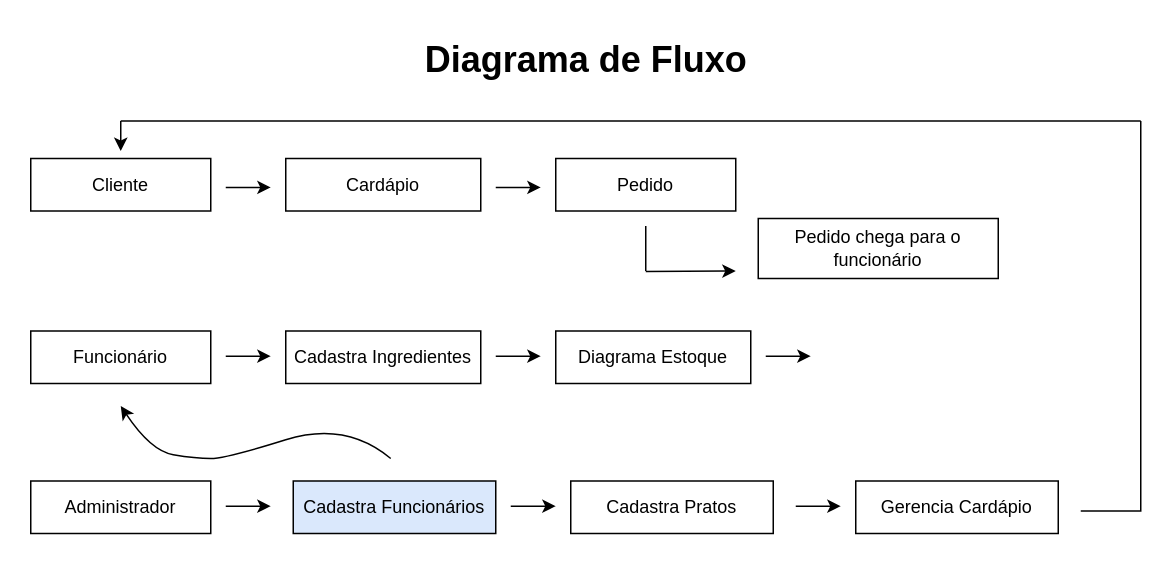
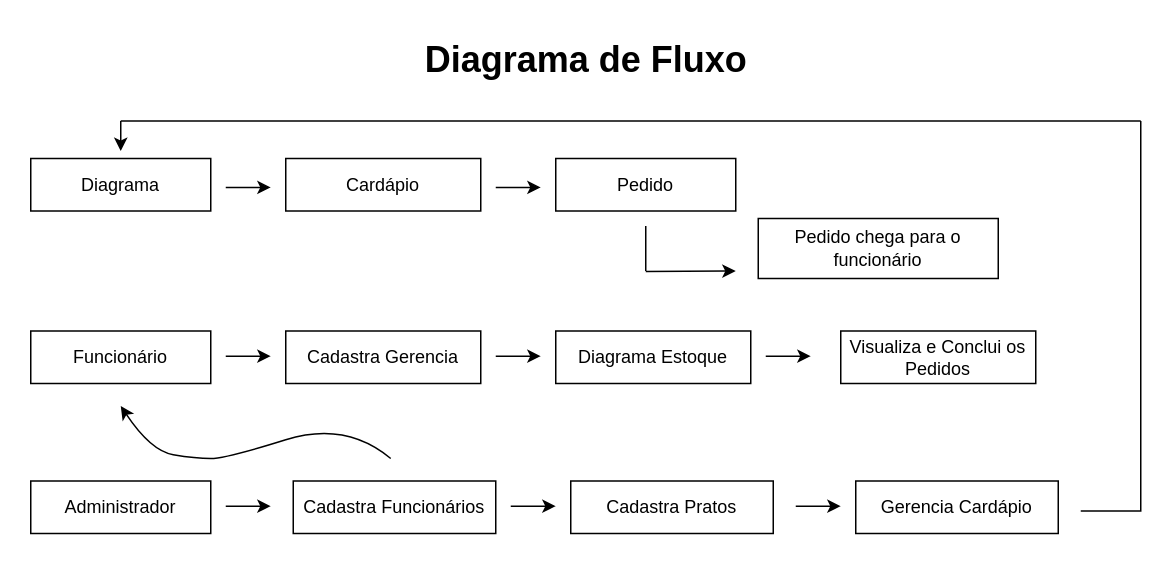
  <mxCell id="0" />
  <mxCell id="1" parent="0" />
  <mxCell id="2" value="&lt;b&gt;&lt;font style=&quot;font-size: 24px;&quot;&gt;Diagrama de Fluxo&lt;/font&gt;&lt;/b&gt;" style="text;html=1;align=center;verticalAlign=middle;resizable=0;points=[];autosize=1;strokeColor=none;fillColor=none;" vertex="1" parent="1"><mxGeometry x="270" y="20" width="240" height="40" as="geometry" /></mxCell>
  <mxCell id="3" value="" style="endArrow=classic;html=1;rounded=0;" edge="1" parent="1"><mxGeometry width="50" height="50" relative="1" as="geometry"><mxPoint x="150" y="124.29" as="sourcePoint" /><mxPoint x="180" y="124.29" as="targetPoint" /></mxGeometry></mxCell>
  <mxCell id="4" value="" style="endArrow=classic;html=1;rounded=0;" edge="1" parent="1"><mxGeometry width="50" height="50" relative="1" as="geometry"><mxPoint x="430" y="180.29" as="sourcePoint" /><mxPoint x="490" y="180" as="targetPoint" /></mxGeometry></mxCell>
- <mxCell id="5" value="Cliente" style="rounded=0;whiteSpace=wrap;html=1;" vertex="1" parent="1"><mxGeometry x="20" y="105" width="120" height="35" as="geometry" /></mxCell>
+ <mxCell id="5" value="Diagrama" style="rounded=0;whiteSpace=wrap;html=1;" vertex="1" parent="1"><mxGeometry x="20" y="105" width="120" height="35" as="geometry" /></mxCell>
  <mxCell id="6" value="Cardápio" style="rounded=0;whiteSpace=wrap;html=1;" vertex="1" parent="1"><mxGeometry x="190" y="105" width="130" height="35" as="geometry" /></mxCell>
  <mxCell id="7" value="" style="endArrow=classic;html=1;rounded=0;" edge="1" parent="1"><mxGeometry width="50" height="50" relative="1" as="geometry"><mxPoint x="330" y="124.29" as="sourcePoint" /><mxPoint x="360" y="124.29" as="targetPoint" /></mxGeometry></mxCell>
  <mxCell id="8" value="Pedido" style="rounded=0;whiteSpace=wrap;html=1;" vertex="1" parent="1"><mxGeometry x="370" y="105" width="120" height="35" as="geometry" /></mxCell>
  <mxCell id="9" value="" style="endArrow=none;html=1;rounded=0;" edge="1" parent="1"><mxGeometry width="50" height="50" relative="1" as="geometry"><mxPoint x="430" y="180" as="sourcePoint" /><mxPoint x="430" y="150" as="targetPoint" /></mxGeometry></mxCell>
  <mxCell id="10" value="Pedido chega para o funcionário" style="rounded=0;whiteSpace=wrap;html=1;" vertex="1" parent="1"><mxGeometry x="505" y="145" width="160" height="40" as="geometry" /></mxCell>
  <mxCell id="11" value="Funcionário" style="rounded=0;whiteSpace=wrap;html=1;" vertex="1" parent="1"><mxGeometry x="20" y="220" width="120" height="35" as="geometry" /></mxCell>
  <mxCell id="12" value="" style="endArrow=classic;html=1;rounded=0;" edge="1" parent="1"><mxGeometry width="50" height="50" relative="1" as="geometry"><mxPoint x="150" y="236.79" as="sourcePoint" /><mxPoint x="180" y="236.79" as="targetPoint" /></mxGeometry></mxCell>
- <mxCell id="13" value="Cadastra Ingredientes" style="rounded=0;whiteSpace=wrap;html=1;" vertex="1" parent="1"><mxGeometry x="190" y="220" width="130" height="35" as="geometry" /></mxCell>
+ <mxCell id="13" value="Cadastra Gerencia" style="rounded=0;whiteSpace=wrap;html=1;" vertex="1" parent="1"><mxGeometry x="190" y="220" width="130" height="35" as="geometry" /></mxCell>
  <mxCell id="14" style="edgeStyle=orthogonalEdgeStyle;rounded=0;orthogonalLoop=1;jettySize=auto;html=1;exitX=0.5;exitY=1;exitDx=0;exitDy=0;" edge="1" parent="1" source="13" target="13"><mxGeometry relative="1" as="geometry" /></mxCell>
  <mxCell id="15" value="Diagrama Estoque" style="rounded=0;whiteSpace=wrap;html=1;" vertex="1" parent="1"><mxGeometry x="370" y="220" width="130" height="35" as="geometry" /></mxCell>
  <mxCell id="16" value="" style="endArrow=classic;html=1;rounded=0;" edge="1" parent="1"><mxGeometry width="50" height="50" relative="1" as="geometry"><mxPoint x="330" y="236.79" as="sourcePoint" /><mxPoint x="360" y="236.79" as="targetPoint" /></mxGeometry></mxCell>
  <mxCell id="17" value="" style="endArrow=classic;html=1;rounded=0;" edge="1" parent="1"><mxGeometry width="50" height="50" relative="1" as="geometry"><mxPoint x="510" y="236.79" as="sourcePoint" /><mxPoint x="540" y="236.79" as="targetPoint" /></mxGeometry></mxCell>
+ <mxCell id="18" value="Visualiza e Conclui os Pedidos" style="rounded=0;whiteSpace=wrap;html=1;" vertex="1" parent="1"><mxGeometry x="560" y="220" width="130" height="35" as="geometry" /></mxCell>
  <mxCell id="19" value="Administrador" style="rounded=0;whiteSpace=wrap;html=1;" vertex="1" parent="1"><mxGeometry x="20" y="320" width="120" height="35" as="geometry" /></mxCell>
- <mxCell id="20" value="Cadastra Funcionários" style="rounded=0;whiteSpace=wrap;html=1;fillColor=#dae8fc;" vertex="1" parent="1"><mxGeometry x="195" y="320" width="135" height="35" as="geometry" /></mxCell>
+ <mxCell id="20" value="Cadastra Funcionários" style="rounded=0;whiteSpace=wrap;html=1;" vertex="1" parent="1"><mxGeometry x="195" y="320" width="135" height="35" as="geometry" /></mxCell>
  <mxCell id="21" value="Cadastra Pratos" style="rounded=0;whiteSpace=wrap;html=1;" vertex="1" parent="1"><mxGeometry x="380" y="320" width="135" height="35" as="geometry" /></mxCell>
  <mxCell id="22" value="Gerencia Cardápio" style="rounded=0;whiteSpace=wrap;html=1;" vertex="1" parent="1"><mxGeometry x="570" y="320" width="135" height="35" as="geometry" /></mxCell>
  <mxCell id="23" value="" style="endArrow=classic;html=1;rounded=0;" edge="1" parent="1"><mxGeometry width="50" height="50" relative="1" as="geometry"><mxPoint x="150" y="336.79" as="sourcePoint" /><mxPoint x="180" y="336.79" as="targetPoint" /></mxGeometry></mxCell>
  <mxCell id="24" value="" style="endArrow=classic;html=1;rounded=0;" edge="1" parent="1"><mxGeometry width="50" height="50" relative="1" as="geometry"><mxPoint x="340" y="336.79" as="sourcePoint" /><mxPoint x="370" y="336.79" as="targetPoint" /></mxGeometry></mxCell>
  <mxCell id="25" value="" style="endArrow=classic;html=1;rounded=0;" edge="1" parent="1"><mxGeometry width="50" height="50" relative="1" as="geometry"><mxPoint x="530" y="336.79" as="sourcePoint" /><mxPoint x="560" y="336.79" as="targetPoint" /></mxGeometry></mxCell>
  <mxCell id="26" value="" style="curved=1;endArrow=classic;html=1;rounded=0;" edge="1" parent="1"><mxGeometry width="50" height="50" relative="1" as="geometry"><mxPoint x="260" y="305" as="sourcePoint" /><mxPoint x="80" y="270" as="targetPoint" /><Array as="points"><mxPoint x="230" y="280" /><mxPoint x="150" y="305" /><mxPoint x="130" y="305" /><mxPoint x="100" y="300" /></Array></mxGeometry></mxCell>
  <mxCell id="27" value="" style="endArrow=none;html=1;rounded=0;" edge="1" parent="1"><mxGeometry width="50" height="50" relative="1" as="geometry"><mxPoint x="720" y="340" as="sourcePoint" /><mxPoint x="760" y="80" as="targetPoint" /><Array as="points"><mxPoint x="760" y="340" /></Array></mxGeometry></mxCell>
  <mxCell id="28" value="" style="endArrow=none;html=1;rounded=0;" edge="1" parent="1"><mxGeometry width="50" height="50" relative="1" as="geometry"><mxPoint x="80" y="80" as="sourcePoint" /><mxPoint x="760" y="80" as="targetPoint" /></mxGeometry></mxCell>
  <mxCell id="29" value="" style="endArrow=classic;html=1;rounded=0;" edge="1" parent="1"><mxGeometry width="50" height="50" relative="1" as="geometry"><mxPoint x="80" y="80" as="sourcePoint" /><mxPoint x="80" y="100" as="targetPoint" /><Array as="points"><mxPoint x="80" y="80" /></Array></mxGeometry></mxCell>
